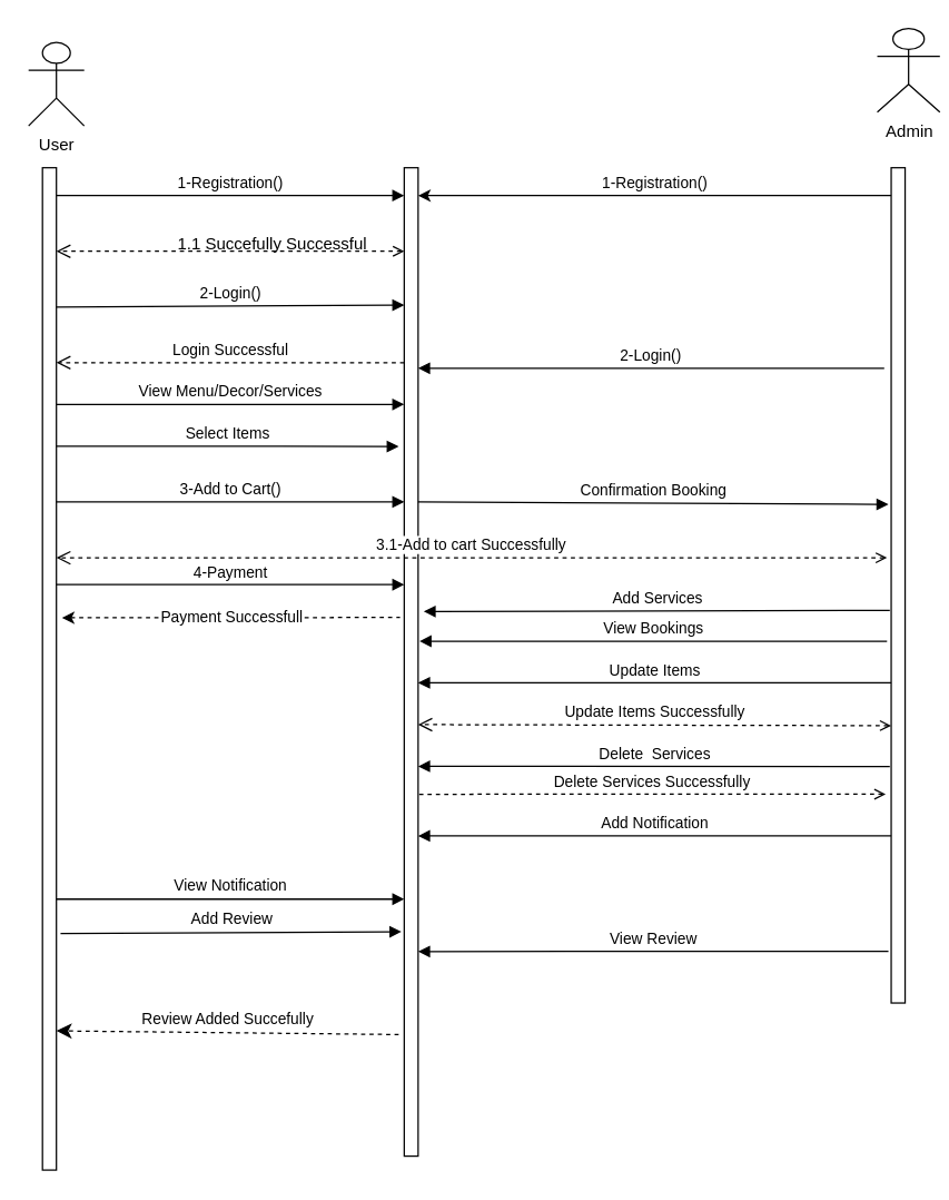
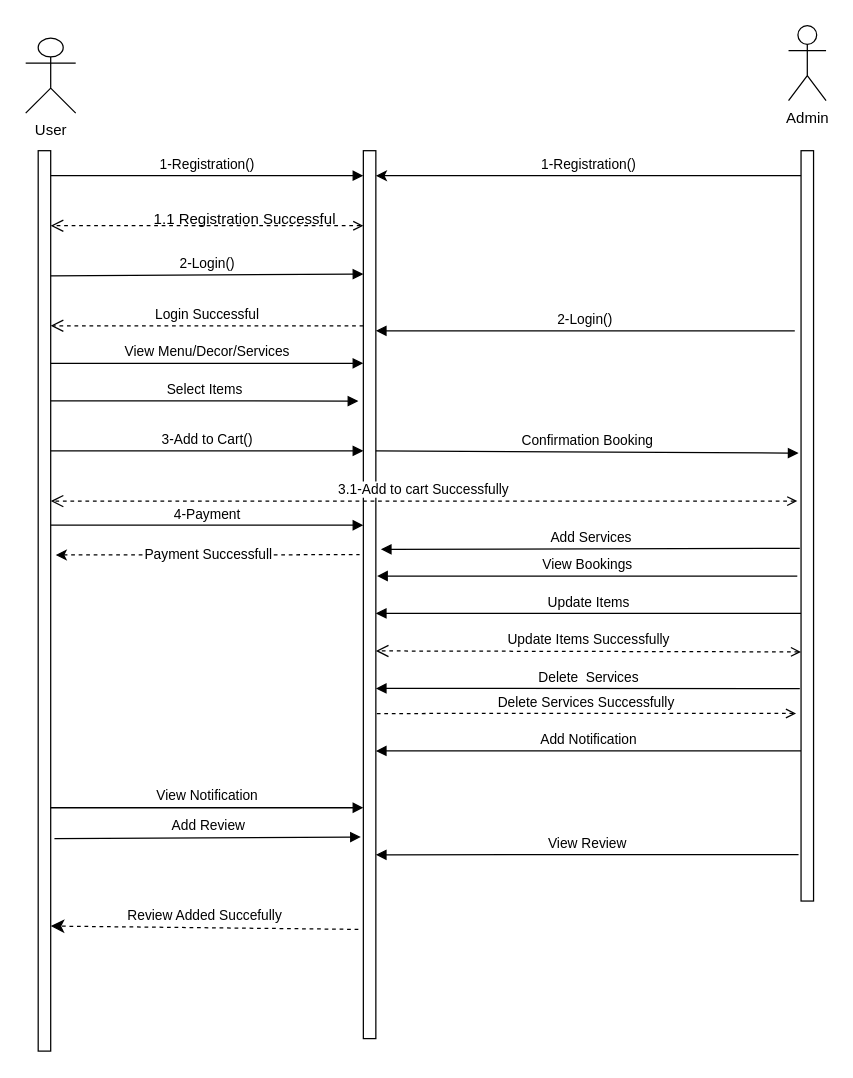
  <mxCell id="0" />
  <mxCell id="1" parent="0" />
  <mxCell id="2" value="" style="points=[];perimeter=orthogonalPerimeter;rounded=0;shadow=0;strokeWidth=1;" vertex="1" parent="1"><mxGeometry x="640" y="120" width="10" height="600" as="geometry" /></mxCell>
  <mxCell id="3" value="User" style="shape=umlActor;verticalLabelPosition=bottom;verticalAlign=top;html=1;outlineConnect=0;" vertex="1" parent="1"><mxGeometry x="20" y="30" width="40" height="60" as="geometry" /></mxCell>
- <mxCell id="4" value="Admin" style="shape=umlActor;verticalLabelPosition=bottom;verticalAlign=top;html=1;outlineConnect=0;" vertex="1" parent="1"><mxGeometry x="630" y="20" width="45" height="60" as="geometry" /></mxCell>
+ <mxCell id="4" value="Admin" style="shape=umlActor;verticalLabelPosition=bottom;verticalAlign=top;html=1;outlineConnect=0;" vertex="1" parent="1"><mxGeometry x="630" y="20" width="30" height="60" as="geometry" /></mxCell>
  <mxCell id="5" value="" style="html=1;points=[];perimeter=orthogonalPerimeter;" vertex="1" parent="1"><mxGeometry x="30" y="120" width="10" height="720" as="geometry" /></mxCell>
  <mxCell id="6" value="" style="html=1;points=[];perimeter=orthogonalPerimeter;" vertex="1" parent="1"><mxGeometry x="290" y="120" width="10" height="710" as="geometry" /></mxCell>
  <mxCell id="7" value="1-Registration()" style="html=1;verticalAlign=bottom;endArrow=block;rounded=0;" edge="1" parent="1" target="6"><mxGeometry width="80" relative="1" as="geometry"><mxPoint x="40" y="140" as="sourcePoint" /><mxPoint x="120" y="140" as="targetPoint" /></mxGeometry></mxCell>
  <mxCell id="8" value="1-Registration()" style="html=1;verticalAlign=bottom;endArrow=none;rounded=0;endFill=0;startArrow=classic;startFill=1;" edge="1" parent="1" target="2"><mxGeometry width="80" relative="1" as="geometry"><mxPoint x="300" y="140" as="sourcePoint" /><mxPoint x="290" y="140" as="targetPoint" /></mxGeometry></mxCell>
  <mxCell id="9" value="" style="html=1;verticalAlign=bottom;endArrow=open;dashed=1;endSize=8;rounded=0;startArrow=open;startFill=0;" edge="1" parent="1" target="5"><mxGeometry relative="1" as="geometry"><mxPoint x="290" y="180" as="sourcePoint" /><mxPoint x="40" y="180" as="targetPoint" /></mxGeometry></mxCell>
- <mxCell id="10" value="1.1 Succefully Successful" style="text;html=1;align=center;verticalAlign=middle;resizable=0;points=[];autosize=1;strokeColor=none;fillColor=none;" vertex="1" parent="1"><mxGeometry x="110" y="160" width="170" height="30" as="geometry" /></mxCell>
+ <mxCell id="10" value="1.1 Registration Successful" style="text;html=1;align=center;verticalAlign=middle;resizable=0;points=[];autosize=1;strokeColor=none;fillColor=none;" vertex="1" parent="1"><mxGeometry x="110" y="160" width="170" height="30" as="geometry" /></mxCell>
  <mxCell id="11" value="2-Login()" style="html=1;verticalAlign=bottom;endArrow=block;rounded=0;entryX=0;entryY=0.139;entryDx=0;entryDy=0;entryPerimeter=0;" edge="1" parent="1" target="6"><mxGeometry width="80" relative="1" as="geometry"><mxPoint x="40" y="220" as="sourcePoint" /><mxPoint x="200" y="220" as="targetPoint" /></mxGeometry></mxCell>
  <mxCell id="12" value="Login Successful" style="html=1;verticalAlign=bottom;endArrow=open;dashed=1;endSize=8;rounded=0;startArrow=none;startFill=0;" edge="1" parent="1" source="6"><mxGeometry relative="1" as="geometry"><mxPoint x="120" y="260" as="sourcePoint" /><mxPoint x="40" y="260" as="targetPoint" /></mxGeometry></mxCell>
  <mxCell id="13" value="View Menu/Decor/Services" style="html=1;verticalAlign=bottom;endArrow=block;rounded=0;" edge="1" parent="1" target="6"><mxGeometry width="80" relative="1" as="geometry"><mxPoint x="40" y="290" as="sourcePoint" /><mxPoint x="120" y="290" as="targetPoint" /></mxGeometry></mxCell>
  <mxCell id="14" value="Select Items" style="html=1;verticalAlign=bottom;endArrow=block;rounded=0;entryX=-0.4;entryY=0.282;entryDx=0;entryDy=0;entryPerimeter=0;" edge="1" parent="1" target="6"><mxGeometry width="80" relative="1" as="geometry"><mxPoint x="40" y="320" as="sourcePoint" /><mxPoint x="200" y="320" as="targetPoint" /></mxGeometry></mxCell>
  <mxCell id="15" value="3-Add to Cart()" style="html=1;verticalAlign=bottom;endArrow=block;rounded=0;" edge="1" parent="1" target="6"><mxGeometry width="80" relative="1" as="geometry"><mxPoint x="40" y="360" as="sourcePoint" /><mxPoint x="120" y="360" as="targetPoint" /></mxGeometry></mxCell>
  <mxCell id="16" value="Confirmation Booking" style="html=1;verticalAlign=bottom;endArrow=block;rounded=0;entryX=-0.2;entryY=0.403;entryDx=0;entryDy=0;entryPerimeter=0;" edge="1" parent="1" target="2"><mxGeometry width="80" relative="1" as="geometry"><mxPoint x="300" y="360" as="sourcePoint" /><mxPoint x="490" y="360" as="targetPoint" /></mxGeometry></mxCell>
  <mxCell id="17" value="3.1-Add to cart Successfully" style="html=1;verticalAlign=bottom;endArrow=open;dashed=1;endSize=8;rounded=0;startArrow=open;startFill=0;exitX=-0.3;exitY=0.467;exitDx=0;exitDy=0;exitPerimeter=0;" edge="1" parent="1" target="5" source="2"><mxGeometry relative="1" as="geometry"><mxPoint x="400" y="400" as="sourcePoint" /><mxPoint x="320" y="400" as="targetPoint" /></mxGeometry></mxCell>
  <mxCell id="18" value="Add Services" style="html=1;verticalAlign=bottom;endArrow=none;rounded=0;startArrow=block;startFill=1;endFill=0;entryX=-0.1;entryY=0.53;entryDx=0;entryDy=0;entryPerimeter=0;exitX=1.4;exitY=0.449;exitDx=0;exitDy=0;exitPerimeter=0;" edge="1" parent="1" source="6" target="2"><mxGeometry width="80" relative="1" as="geometry"><mxPoint x="300" y="440" as="sourcePoint" /><mxPoint x="490" y="440" as="targetPoint" /></mxGeometry></mxCell>
  <mxCell id="19" value="Update Items" style="html=1;verticalAlign=bottom;endArrow=none;rounded=0;startArrow=block;startFill=1;endFill=0;" edge="1" parent="1" source="6"><mxGeometry width="80" relative="1" as="geometry"><mxPoint x="220" y="450" as="sourcePoint" /><mxPoint x="640" y="490" as="targetPoint" /><Array as="points"><mxPoint x="310" y="490" /></Array></mxGeometry></mxCell>
  <mxCell id="20" value="View Bookings" style="html=1;verticalAlign=bottom;endArrow=none;rounded=0;startArrow=block;startFill=1;endFill=0;entryX=-0.3;entryY=0.567;entryDx=0;entryDy=0;entryPerimeter=0;exitX=1.1;exitY=0.479;exitDx=0;exitDy=0;exitPerimeter=0;" edge="1" parent="1" source="6" target="2"><mxGeometry width="80" relative="1" as="geometry"><mxPoint x="320" y="460" as="sourcePoint" /><mxPoint x="400" y="460" as="targetPoint" /></mxGeometry></mxCell>
  <mxCell id="21" value="Update Items Successfully" style="html=1;verticalAlign=bottom;endArrow=open;dashed=1;endSize=8;rounded=0;exitX=0;exitY=0.668;exitDx=0;exitDy=0;exitPerimeter=0;startArrow=open;startFill=0;" edge="1" parent="1" source="2"><mxGeometry relative="1" as="geometry"><mxPoint x="290" y="520" as="sourcePoint" /><mxPoint x="300" y="520" as="targetPoint" /></mxGeometry></mxCell>
  <mxCell id="22" value="Delete&amp;nbsp; Services" style="html=1;verticalAlign=bottom;endArrow=none;rounded=0;entryX=-0.1;entryY=0.717;entryDx=0;entryDy=0;entryPerimeter=0;startArrow=block;startFill=1;endFill=0;" edge="1" parent="1" target="2"><mxGeometry width="80" relative="1" as="geometry"><mxPoint x="300" y="550" as="sourcePoint" /><mxPoint x="486" y="550.04" as="targetPoint" /><Array as="points"><mxPoint x="400" y="550" /></Array></mxGeometry></mxCell>
  <mxCell id="23" value="Delete Services Successfully" style="html=1;verticalAlign=bottom;endArrow=none;dashed=1;endSize=8;rounded=0;exitX=-0.4;exitY=0.75;exitDx=0;exitDy=0;exitPerimeter=0;startArrow=open;startFill=0;endFill=0;" edge="1" parent="1" source="2"><mxGeometry relative="1" as="geometry"><mxPoint x="491" y="570" as="sourcePoint" /><mxPoint x="300" y="570.04" as="targetPoint" /></mxGeometry></mxCell>
  <mxCell id="24" value="Add Notification" style="html=1;verticalAlign=bottom;endArrow=none;rounded=0;startArrow=block;startFill=1;endFill=0;" edge="1" parent="1" target="2"><mxGeometry width="80" relative="1" as="geometry"><mxPoint x="300" y="600" as="sourcePoint" /><mxPoint x="290" y="600" as="targetPoint" /><mxPoint as="offset" /></mxGeometry></mxCell>
  <mxCell id="25" value="View Notification" style="html=1;verticalAlign=bottom;endArrow=block;rounded=0;entryX=0;entryY=0.74;entryDx=0;entryDy=0;entryPerimeter=0;" edge="1" parent="1" source="5" target="6"><mxGeometry width="80" relative="1" as="geometry"><mxPoint x="50" y="640" as="sourcePoint" /><mxPoint x="200" y="640" as="targetPoint" /></mxGeometry></mxCell>
  <mxCell id="26" value="View Review" style="html=1;verticalAlign=bottom;endArrow=block;rounded=0;exitX=-0.2;exitY=0.938;exitDx=0;exitDy=0;exitPerimeter=0;" edge="1" parent="1" source="2"><mxGeometry width="80" relative="1" as="geometry"><mxPoint x="40" y="680" as="sourcePoint" /><mxPoint x="300" y="683" as="targetPoint" /></mxGeometry></mxCell>
  <mxCell id="27" value="Add Review" style="html=1;verticalAlign=bottom;endArrow=block;rounded=0;entryX=-0.2;entryY=0.773;entryDx=0;entryDy=0;entryPerimeter=0;exitX=1.3;exitY=0.764;exitDx=0;exitDy=0;exitPerimeter=0;" edge="1" parent="1" source="5" target="6"><mxGeometry width="80" relative="1" as="geometry"><mxPoint x="40" y="710" as="sourcePoint" /><mxPoint x="200" y="710" as="targetPoint" /></mxGeometry></mxCell>
  <mxCell id="28" value="Review Added Succefully" style="html=1;verticalAlign=bottom;endArrow=classic;dashed=1;endSize=8;rounded=0;exitX=-0.4;exitY=0.877;exitDx=0;exitDy=0;exitPerimeter=0;startArrow=none;startFill=0;endFill=1;" edge="1" parent="1" source="6"><mxGeometry relative="1" as="geometry"><mxPoint x="120" y="740" as="sourcePoint" /><mxPoint x="40" y="740" as="targetPoint" /></mxGeometry></mxCell>
  <mxCell id="29" value="2-Login()" style="html=1;verticalAlign=bottom;endArrow=block;rounded=0;exitX=-0.5;exitY=0.24;exitDx=0;exitDy=0;exitPerimeter=0;" edge="1" parent="1" source="2"><mxGeometry width="80" relative="1" as="geometry"><mxPoint x="250" y="230" as="sourcePoint" /><mxPoint x="300" y="264" as="targetPoint" /></mxGeometry></mxCell>
  <mxCell id="30" value="4-Payment" style="html=1;verticalAlign=bottom;endArrow=block;rounded=0;" edge="1" parent="1"><mxGeometry width="80" relative="1" as="geometry"><mxPoint x="40" y="419.5" as="sourcePoint" /><mxPoint x="290" y="419.5" as="targetPoint" /></mxGeometry></mxCell>
  <mxCell id="31" value="Payment Successfull" style="endArrow=none;dashed=1;html=1;rounded=0;entryX=-0.3;entryY=0.455;entryDx=0;entryDy=0;entryPerimeter=0;exitX=1.4;exitY=0.449;exitDx=0;exitDy=0;exitPerimeter=0;endFill=0;startArrow=classic;startFill=1;" edge="1" parent="1" source="5" target="6"><mxGeometry width="50" height="50" relative="1" as="geometry"><mxPoint x="80" y="510" as="sourcePoint" /><mxPoint x="130" y="460" as="targetPoint" /></mxGeometry></mxCell>
